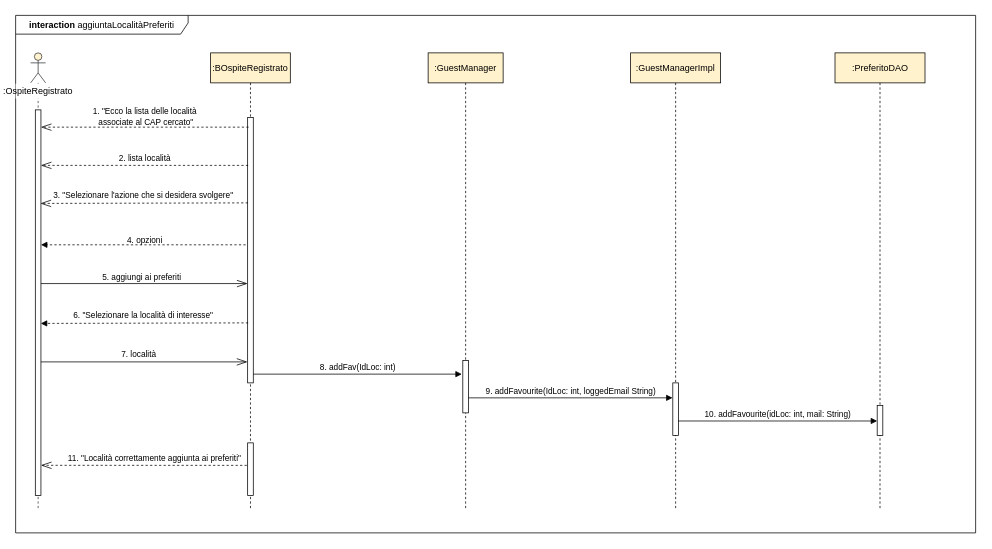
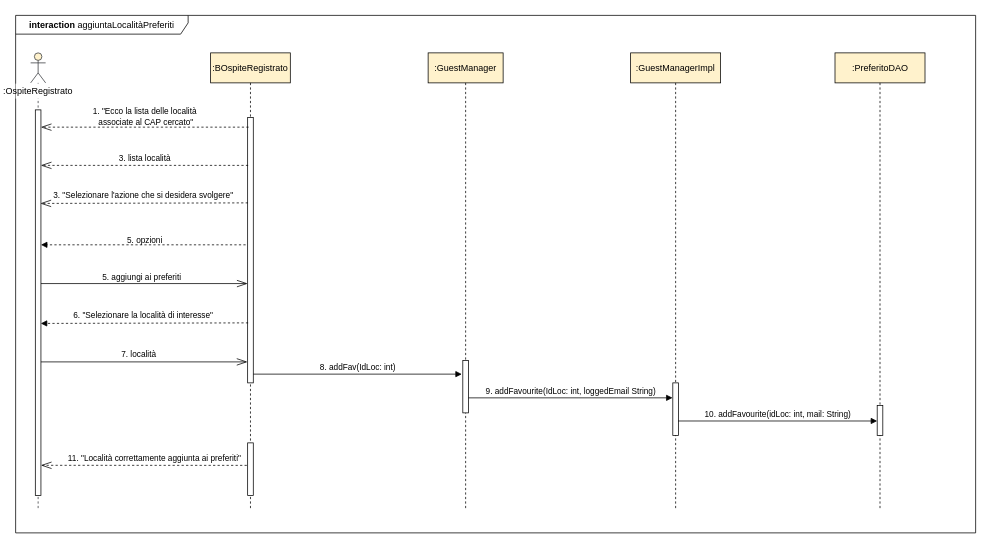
  <mxCell id="0" />
  <mxCell id="1" parent="0" />
  <mxCell id="2" value="7. località" style="html=1;verticalAlign=bottom;startArrow=none;endArrow=openThin;startSize=6;startFill=0;endFill=0;endSize=12;entryX=-0.055;entryY=0.921;entryDx=0;entryDy=0;entryPerimeter=0;" parent="1" source="8" target="6" edge="1"><mxGeometry x="-0.041" y="1" relative="1" as="geometry"><mxPoint x="60" y="320" as="sourcePoint" /><mxPoint x="337" y="413" as="targetPoint" /><mxPoint as="offset" /></mxGeometry></mxCell>
  <mxCell id="3" value="5. aggiungi ai preferiti" style="html=1;verticalAlign=bottom;startArrow=none;endArrow=openThin;startSize=6;startFill=0;endFill=0;endSize=12;entryX=-0.028;entryY=0.626;entryDx=0;entryDy=0;entryPerimeter=0;" parent="1" source="8" target="6" edge="1"><mxGeometry x="-0.016" relative="1" as="geometry"><mxPoint x="60" y="463" as="sourcePoint" /><mxPoint x="333" y="465" as="targetPoint" /><mxPoint as="offset" /></mxGeometry></mxCell>
  <mxCell id="4" value="&lt;b&gt;interaction &lt;/b&gt;aggiuntaLocalitàPreferiti" style="shape=umlFrame;whiteSpace=wrap;html=1;width=230;height=25;" parent="1" vertex="1"><mxGeometry x="20" y="20" width="1280" height="690" as="geometry" /></mxCell>
  <mxCell id="5" value=":BOspiteRegistrato" style="shape=umlLifeline;perimeter=lifelinePerimeter;whiteSpace=wrap;html=1;container=1;collapsible=0;recursiveResize=0;outlineConnect=0;fillColor=#FFF2CC;" parent="1" vertex="1"><mxGeometry x="280" y="70" width="106.25" height="610" as="geometry" /></mxCell>
  <mxCell id="6" value="" style="html=1;points=[];perimeter=orthogonalPerimeter;fillColor=#ffffff;" parent="5" vertex="1"><mxGeometry x="49.38" y="86" width="7.5" height="354" as="geometry" /></mxCell>
  <mxCell id="7" value="" style="html=1;points=[];perimeter=orthogonalPerimeter;fillColor=#ffffff;" parent="5" vertex="1"><mxGeometry x="49.38" y="520" width="7.5" height="70" as="geometry" /></mxCell>
  <mxCell id="8" value="" style="shape=umlLifeline;participant=umlActor;perimeter=lifelinePerimeter;whiteSpace=wrap;html=1;container=1;collapsible=0;recursiveResize=0;verticalAlign=top;spacingTop=36;outlineConnect=0;strokeColor=#36393d;fillColor=#FFF2CC;" parent="1" vertex="1"><mxGeometry x="40" y="70" width="20" height="610" as="geometry" /></mxCell>
  <mxCell id="9" value="" style="html=1;points=[];perimeter=orthogonalPerimeter;fillColor=#ffffff;" parent="8" vertex="1"><mxGeometry x="6.25" y="76" width="7.5" height="514" as="geometry" /></mxCell>
  <mxCell id="10" value=":OspiteRegistrato" style="text;html=1;strokeColor=none;align=center;verticalAlign=middle;whiteSpace=wrap;rounded=0;fillColor=#ffffff;" parent="1" vertex="1"><mxGeometry x="20" y="111" width="60" height="20" as="geometry" /></mxCell>
  <mxCell id="11" value=":GuestManagerImpl" style="shape=umlLifeline;perimeter=lifelinePerimeter;whiteSpace=wrap;html=1;container=1;collapsible=0;recursiveResize=0;outlineConnect=0;fillColor=#FFF2CC;" parent="1" vertex="1"><mxGeometry x="840" y="70" width="120" height="610" as="geometry" /></mxCell>
  <mxCell id="12" value="" style="html=1;points=[];perimeter=orthogonalPerimeter;fillColor=#ffffff;" parent="11" vertex="1"><mxGeometry x="56.25" y="440" width="7.5" height="70" as="geometry" /></mxCell>
  <mxCell id="13" value=":GuestManager" style="shape=umlLifeline;perimeter=lifelinePerimeter;whiteSpace=wrap;html=1;container=1;collapsible=0;recursiveResize=0;outlineConnect=0;fillColor=#FFF2CC;" parent="1" vertex="1"><mxGeometry x="570" y="70" width="100" height="610" as="geometry" /></mxCell>
  <mxCell id="14" value="" style="html=1;points=[];perimeter=orthogonalPerimeter;fillColor=#ffffff;" parent="13" vertex="1"><mxGeometry x="46.25" y="410" width="7.5" height="70" as="geometry" /></mxCell>
  <mxCell id="15" value=":PreferitoDAO" style="shape=umlLifeline;perimeter=lifelinePerimeter;whiteSpace=wrap;html=1;container=1;collapsible=0;recursiveResize=0;outlineConnect=0;fillColor=#FFF2CC;" parent="1" vertex="1"><mxGeometry x="1112.5" y="70" width="120" height="610" as="geometry" /></mxCell>
  <mxCell id="16" value="" style="html=1;points=[];perimeter=orthogonalPerimeter;fillColor=#ffffff;" parent="15" vertex="1"><mxGeometry x="56.25" y="470" width="7.5" height="40" as="geometry" /></mxCell>
  <mxCell id="17" value="8. addFav(IdLoc: int)" style="html=1;verticalAlign=bottom;startArrow=none;endArrow=block;startSize=8;startFill=0;entryX=-0.174;entryY=0.262;entryDx=0;entryDy=0;entryPerimeter=0;" parent="1" source="6" target="14" edge="1"><mxGeometry relative="1" as="geometry"><mxPoint x="338" y="500" as="sourcePoint" /><mxPoint x="600" y="570" as="targetPoint" /></mxGeometry></mxCell>
  <mxCell id="18" value="9. addFavourite(IdLoc: int, loggedEmail String)" style="html=1;verticalAlign=bottom;startArrow=none;endArrow=block;startSize=8;startFill=0;exitX=1.007;exitY=0.714;exitDx=0;exitDy=0;exitPerimeter=0;entryX=-0.043;entryY=0.285;entryDx=0;entryDy=0;entryPerimeter=0;" parent="1" source="14" target="12" edge="1"><mxGeometry relative="1" as="geometry"><mxPoint x="620" y="600" as="sourcePoint" /><mxPoint x="885" y="530" as="targetPoint" /></mxGeometry></mxCell>
  <mxCell id="19" value="10. addFavourite(idLoc: int, mail: String)" style="html=1;verticalAlign=bottom;startArrow=none;endArrow=block;startSize=8;startFill=0;exitX=0.953;exitY=0.726;exitDx=0;exitDy=0;exitPerimeter=0;" parent="1" source="12" target="16" edge="1"><mxGeometry relative="1" as="geometry"><mxPoint x="900" y="630.5" as="sourcePoint" /><mxPoint x="1166" y="563" as="targetPoint" /></mxGeometry></mxCell>
  <mxCell id="20" value="&lt;font style=&quot;font-size: 11px&quot;&gt;11. &quot;Località correttamente aggiunta ai preferiti&quot;&lt;/font&gt;" style="text;html=1;align=center;verticalAlign=middle;resizable=0;points=[];autosize=1;" parent="1" vertex="1"><mxGeometry x="79.68" y="600" width="250" height="20" as="geometry" /></mxCell>
  <mxCell id="21" value="" style="endArrow=openThin;dashed=1;endFill=0;endSize=12;html=1;entryX=1.011;entryY=0.922;entryDx=0;entryDy=0;entryPerimeter=0;" parent="1" target="9" edge="1"><mxGeometry width="160" relative="1" as="geometry"><mxPoint x="328.23" y="620" as="sourcePoint" /><mxPoint x="60" y="620" as="targetPoint" /><Array as="points" /></mxGeometry></mxCell>
  <mxCell id="22" value="" style="endArrow=openThin;dashed=1;endFill=0;endSize=12;html=1;exitX=-0.156;exitY=0.885;exitDx=0;exitDy=0;exitPerimeter=0;" parent="1" target="9" edge="1"><mxGeometry width="160" relative="1" as="geometry"><mxPoint x="330.61" y="169.04" as="sourcePoint" /><mxPoint x="60" y="169" as="targetPoint" /><Array as="points" /></mxGeometry></mxCell>
- <mxCell id="23" value="&lt;span style=&quot;font-size: 11px&quot;&gt;2. lista località&lt;/span&gt;" style="text;html=1;align=center;verticalAlign=middle;resizable=0;points=[];autosize=1;" parent="1" vertex="1"><mxGeometry x="151.78" y="200" width="80" height="20" as="geometry" /></mxCell>
+ <mxCell id="23" value="&lt;span style=&quot;font-size: 11px&quot;&gt;3. lista località&lt;/span&gt;" style="text;html=1;align=center;verticalAlign=middle;resizable=0;points=[];autosize=1;" parent="1" vertex="1"><mxGeometry x="151.78" y="200" width="80" height="20" as="geometry" /></mxCell>
  <mxCell id="24" value="&lt;font style=&quot;font-size: 11px&quot;&gt;1. &quot;Ecco la lista delle località&lt;br&gt;&amp;nbsp;associate al CAP cercato&quot;&lt;/font&gt;" style="text;html=1;align=center;verticalAlign=middle;resizable=0;points=[];autosize=1;" parent="1" vertex="1"><mxGeometry x="116.78" y="140" width="150" height="30" as="geometry" /></mxCell>
  <mxCell id="25" value="" style="endArrow=openThin;dashed=1;endFill=0;endSize=12;html=1;" parent="1" target="9" edge="1"><mxGeometry width="160" relative="1" as="geometry"><mxPoint x="330" y="220" as="sourcePoint" /><mxPoint x="55.335" y="220.74" as="targetPoint" /><Array as="points" /></mxGeometry></mxCell>
  <mxCell id="26" value="&lt;span style=&quot;font-size: 11px&quot;&gt;6. &quot;Selezionare la località di interesse&quot;&lt;/span&gt;" style="text;html=1;align=center;verticalAlign=middle;resizable=0;points=[];autosize=1;" parent="1" vertex="1"><mxGeometry x="90" y="410" width="200" height="20" as="geometry" /></mxCell>
  <mxCell id="27" value="" style="endArrow=block;dashed=1;endFill=1;endSize=6;html=1;entryX=0.974;entryY=0.698;entryDx=0;entryDy=0;entryPerimeter=0;startSize=8;" parent="1" edge="1"><mxGeometry width="160" relative="1" as="geometry"><mxPoint x="330" y="430" as="sourcePoint" /><mxPoint x="53.555" y="430.74" as="targetPoint" /><Array as="points" /></mxGeometry></mxCell>
  <mxCell id="28" value="&lt;span style=&quot;font-size: 11px&quot;&gt;3. &quot;Selezionare l'azione che si desidera svolgere&quot;&lt;/span&gt;" style="text;html=1;align=center;verticalAlign=middle;resizable=0;points=[];autosize=1;" parent="1" vertex="1"><mxGeometry x="59.68" y="250" width="260" height="20" as="geometry" /></mxCell>
  <mxCell id="29" value="" style="endArrow=openThin;dashed=1;endFill=0;endSize=12;html=1;entryX=0.974;entryY=0.698;entryDx=0;entryDy=0;entryPerimeter=0;startSize=8;" parent="1" edge="1"><mxGeometry width="160" relative="1" as="geometry"><mxPoint x="329.68" y="270" as="sourcePoint" /><mxPoint x="53.235" y="270.74" as="targetPoint" /><Array as="points" /></mxGeometry></mxCell>
- <mxCell id="30" value="&lt;span style=&quot;font-size: 11px&quot;&gt;4. opzioni&lt;/span&gt;" style="text;html=1;align=center;verticalAlign=middle;resizable=0;points=[];autosize=1;" parent="1" vertex="1"><mxGeometry x="161.78" y="310" width="60" height="20" as="geometry" /></mxCell>
+ <mxCell id="30" value="&lt;span style=&quot;font-size: 11px&quot;&gt;5. opzioni&lt;/span&gt;" style="text;html=1;align=center;verticalAlign=middle;resizable=0;points=[];autosize=1;" parent="1" vertex="1"><mxGeometry x="161.78" y="310" width="60" height="20" as="geometry" /></mxCell>
  <mxCell id="31" value="" style="endArrow=block;dashed=1;endFill=1;endSize=6;html=1;startSize=8;exitX=-0.362;exitY=0.48;exitDx=0;exitDy=0;exitPerimeter=0;" parent="1" source="6" target="9" edge="1"><mxGeometry width="160" relative="1" as="geometry"><mxPoint x="330" y="420" as="sourcePoint" /><mxPoint x="60.005" y="420.74" as="targetPoint" /><Array as="points" /></mxGeometry></mxCell>
